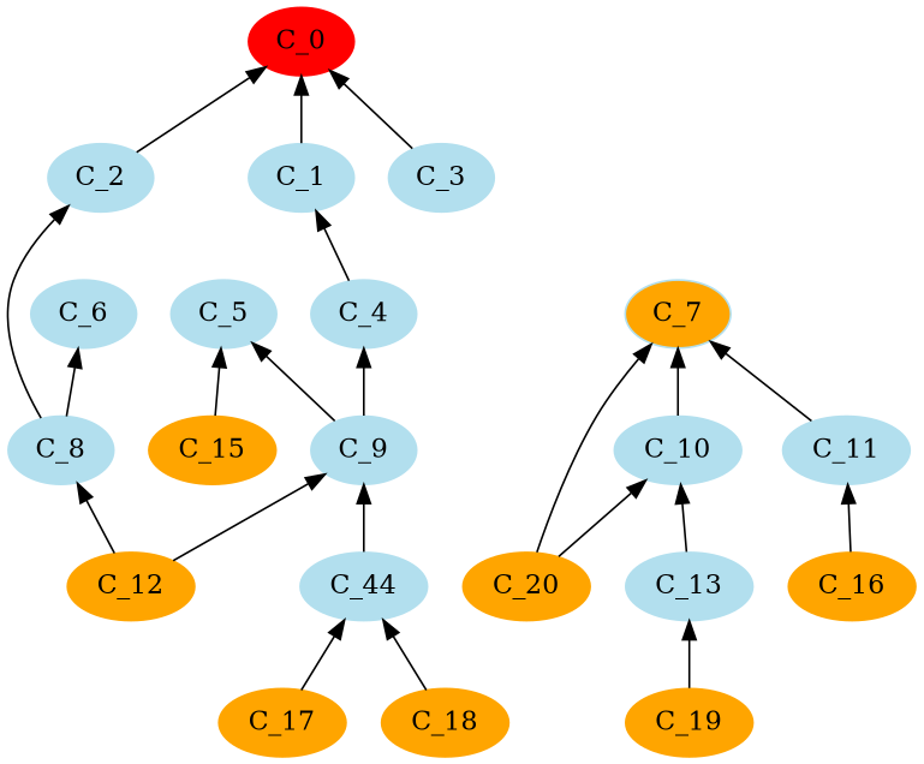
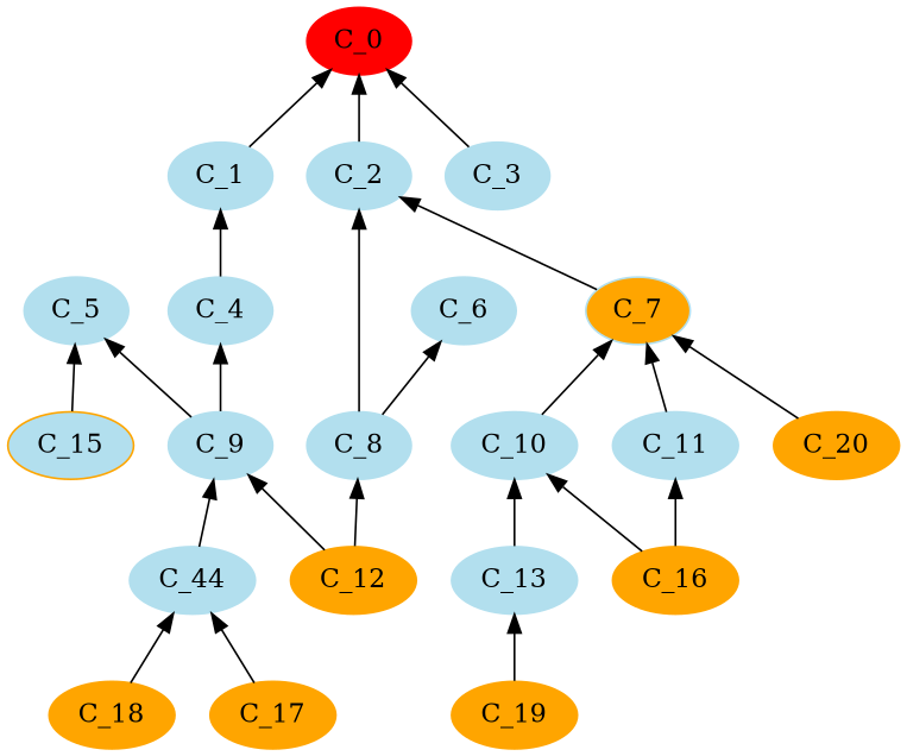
  digraph {
    rankdir=BT
    node [color=lightblue2 style=filled]
    C_0 [color=red]
    C_12 [color=orange]
    C_8
    C_9
    C_2
    C_6
    C_5
    C_4
-   C_15 [color=orange]
+   C_15 [color=orange fillcolor=lightblue2]
    C_20 [color=orange]
    C_7 [fillcolor=orange]
    C_16 [color=orange]
    C_10
    C_11
    C_17 [color=orange]
    n16 [label=C_44]
    C_18 [color=orange]
    C_19 [color=orange]
    C_13
    C_1
    C_3
    C_12 -> C_8
    C_12 -> C_9
    C_8 -> C_2
    C_8 -> C_6
    C_9 -> C_5
    C_9 -> C_4
    C_2 -> C_0
    C_4 -> C_1
    C_15 -> C_5
    C_20 -> C_7
-   C_20 -> C_10
+   C_7 -> C_2
+   C_16 -> C_10
    C_16 -> C_11
    C_10 -> C_7
    C_11 -> C_7
    C_17 -> n16
    n16 -> C_9
    C_18 -> n16
    C_19 -> C_13
    C_13 -> C_10
    C_1 -> C_0
    C_3 -> C_0
  }
